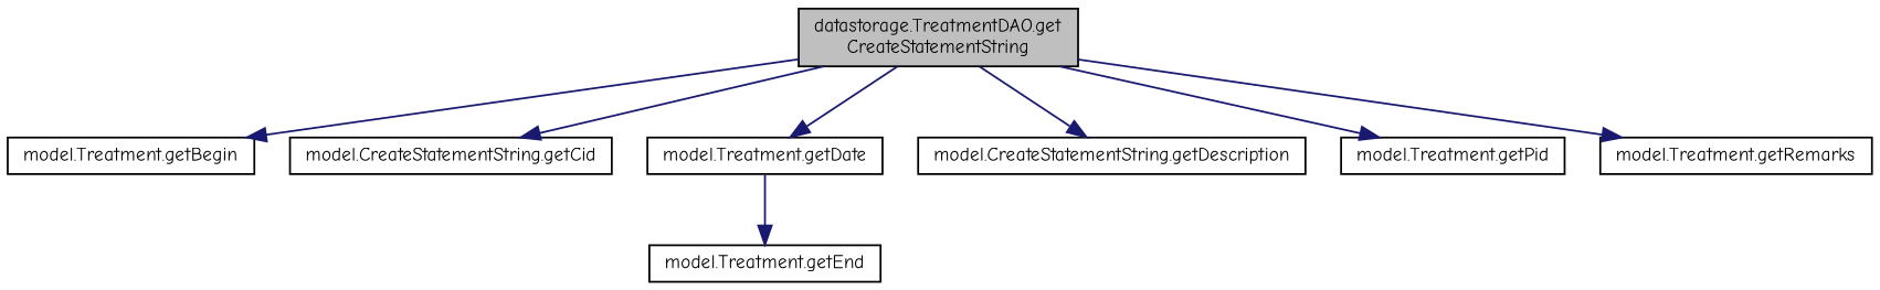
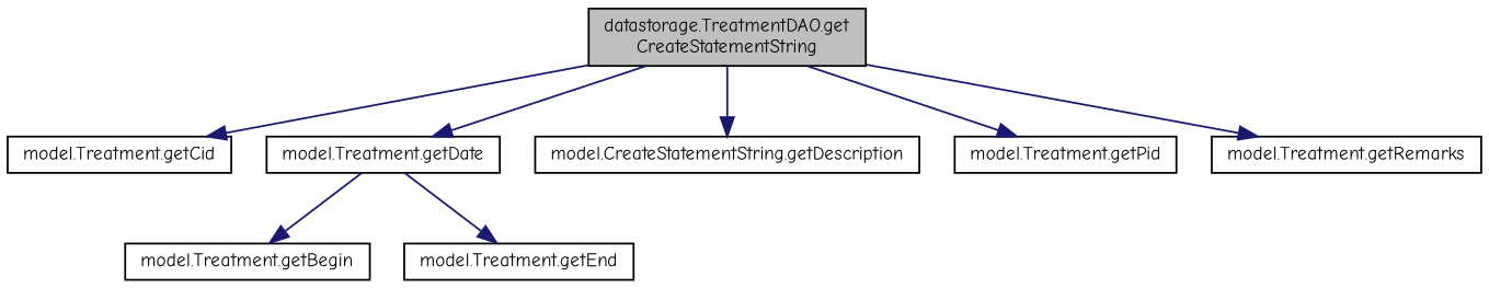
  digraph {
    fontname="Comic Neue"
    rankdir=TB
    node [color=black fillcolor=white fontname="Comic Neue" fontsize=10 shape=record style=filled]
    edge [color=midnightblue fontname="Comic Neue" fontsize=10 labelfontname=Helvetica labelfontsize=10 style=solid]
    n1 [fillcolor=grey75 fontcolor=black height=0.2 label="datastorage.TreatmentDAO.get\lCreateStatementString" width=0.4]
    n2 [height=0.2 label="model.Treatment.getBegin" width=0.4]
-   n3 [height=0.2 label="model.CreateStatementString.getCid" width=0.4]
+   n3 [height=0.2 label="model.Treatment.getCid" width=0.4]
    n4 [height=0.2 label="model.Treatment.getDate" width=0.4]
    n5 [height=0.2 label="model.CreateStatementString.getDescription" width=0.4]
    n6 [height=0.2 label="model.Treatment.getPid" width=0.4]
    n7 [height=0.2 label="model.Treatment.getRemarks" width=0.4]
    n8 [height=0.2 label="model.Treatment.getEnd" width=0.4]
-   n1 -> n2
+   n4 -> n2
    n1 -> n3
    n1 -> n4
    n1 -> n5
    n1 -> n6
    n1 -> n7
    n4 -> n8
  }
